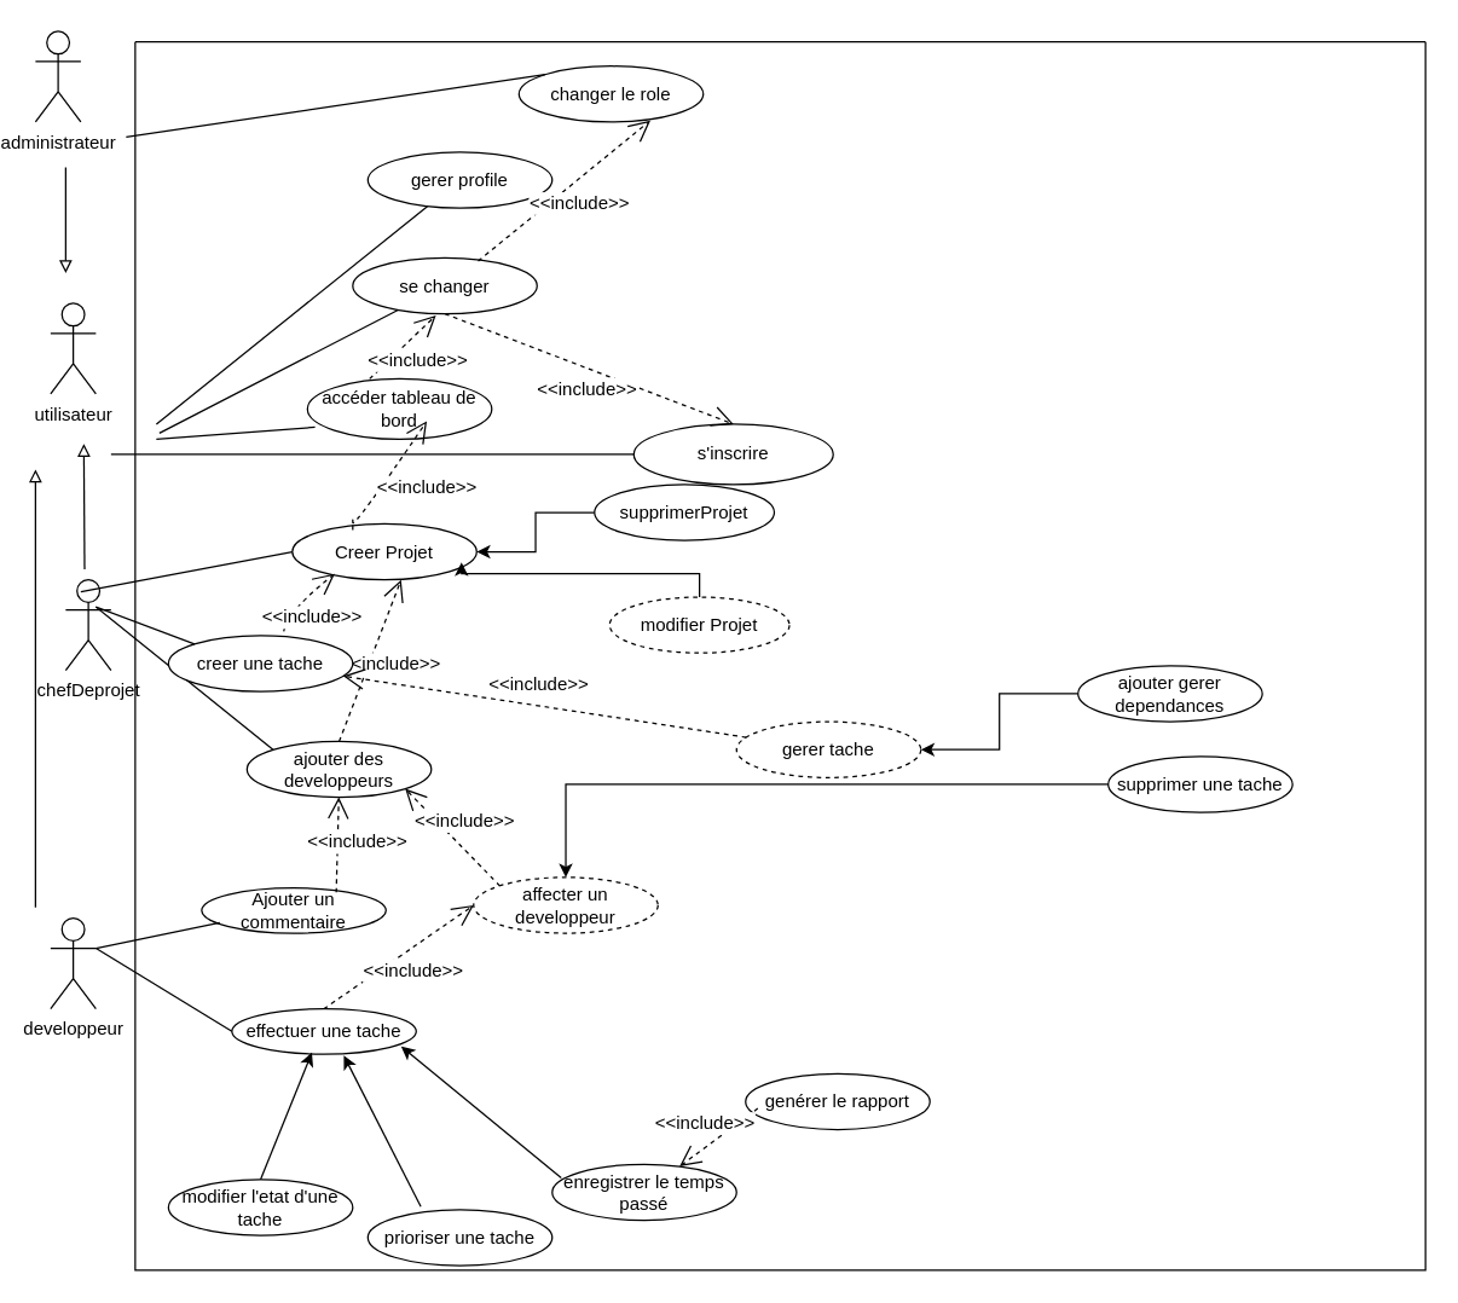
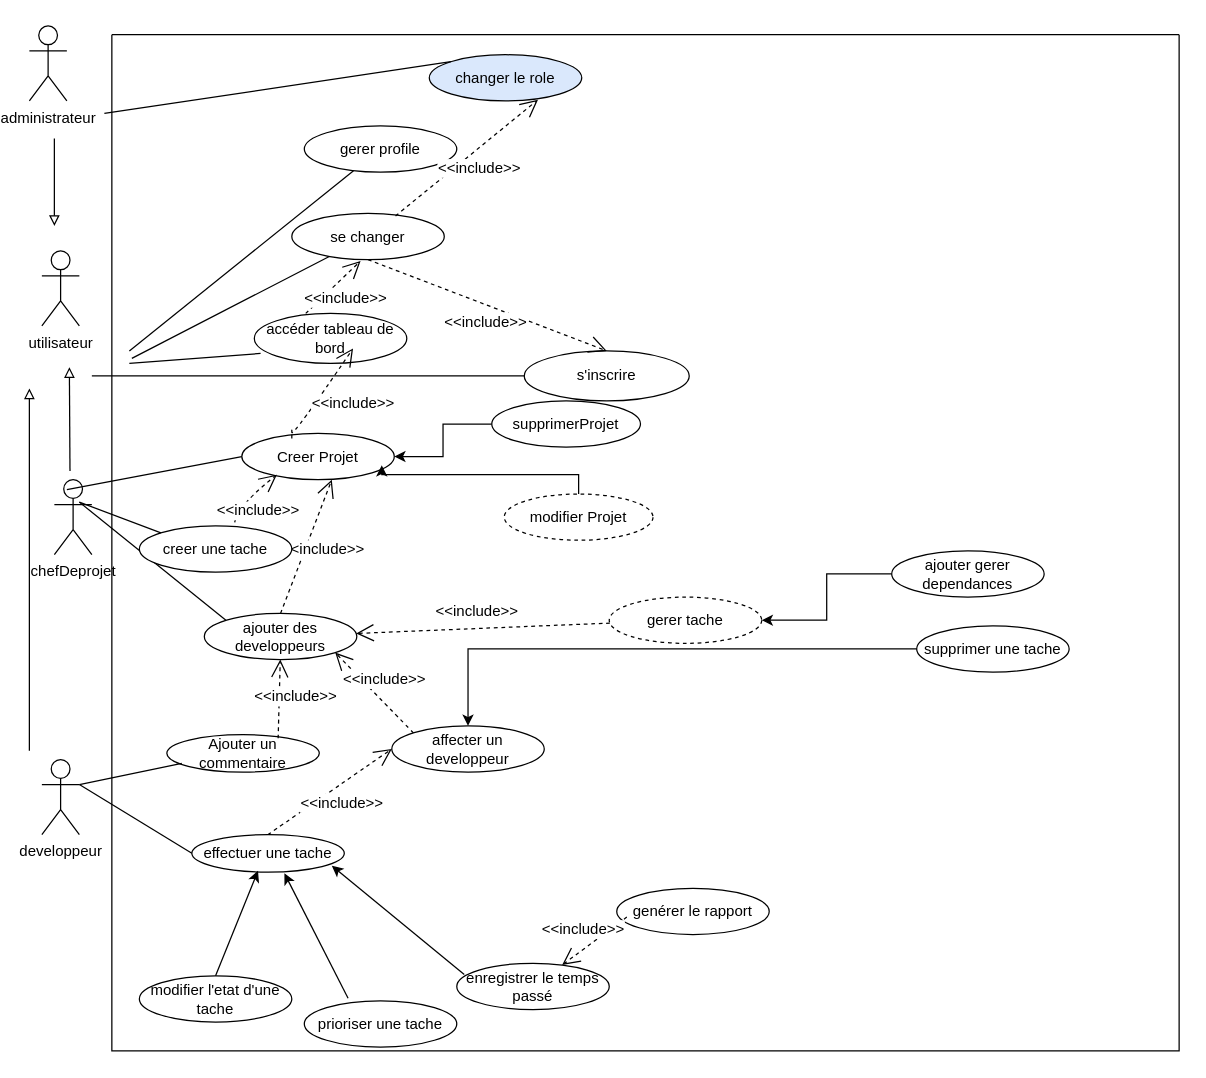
  <mxCell id="0" />
  <mxCell id="1" parent="0" />
  <mxCell id="2" value="utilisateur" style="shape=umlActor;verticalLabelPosition=bottom;verticalAlign=top;html=1;" parent="1" vertex="1"><mxGeometry x="30" y="200" width="30" height="60" as="geometry" /></mxCell>
  <mxCell id="3" value="chefDeprojet" style="shape=umlActor;verticalLabelPosition=bottom;verticalAlign=top;html=1;" parent="1" vertex="1"><mxGeometry x="40" y="383" width="30" height="60" as="geometry" /></mxCell>
  <mxCell id="4" value="gerer tache" style="ellipse;whiteSpace=wrap;html=1;dashed=1;" parent="1" vertex="1"><mxGeometry x="484" y="477" width="122" height="37" as="geometry" /></mxCell>
  <mxCell id="5" value="Creer Projet" style="ellipse;whiteSpace=wrap;html=1;" parent="1" vertex="1"><mxGeometry x="190" y="346" width="122" height="37" as="geometry" /></mxCell>
  <mxCell id="6" value="" style="endArrow=none;html=1;rounded=0;fontSize=12;startSize=8;endSize=8;curved=1;" parent="1" target="10" edge="1"><mxGeometry width="50" height="50" relative="1" as="geometry"><mxPoint x="102" y="286" as="sourcePoint" /><mxPoint x="256" y="233" as="targetPoint" /></mxGeometry></mxCell>
  <mxCell id="7" value="" style="endArrow=block;endFill=0;html=1;rounded=0;" parent="1" edge="1"><mxGeometry width="160" relative="1" as="geometry"><mxPoint x="52.5" y="376" as="sourcePoint" /><mxPoint x="52" y="293" as="targetPoint" /></mxGeometry></mxCell>
  <mxCell id="8" value="s'inscrire" style="ellipse;whiteSpace=wrap;html=1;" parent="1" vertex="1"><mxGeometry x="416" y="280" width="132" height="40" as="geometry" /></mxCell>
  <mxCell id="9" value="developpeur" style="shape=umlActor;verticalLabelPosition=bottom;verticalAlign=top;html=1;" parent="1" vertex="1"><mxGeometry x="30" y="607" width="30" height="60" as="geometry" /></mxCell>
  <mxCell id="10" value="se changer" style="ellipse;whiteSpace=wrap;html=1;" parent="1" vertex="1"><mxGeometry x="230" y="170" width="122" height="37" as="geometry" /></mxCell>
  <mxCell id="11" value="" style="endArrow=none;html=1;rounded=0;fontSize=12;startSize=8;endSize=8;curved=1;entryX=0;entryY=0.5;entryDx=0;entryDy=0;" parent="1" target="8" edge="1"><mxGeometry width="50" height="50" relative="1" as="geometry"><mxPoint x="70" y="300" as="sourcePoint" /><mxPoint x="303" y="213" as="targetPoint" /><Array as="points"><mxPoint x="80" y="300" /></Array></mxGeometry></mxCell>
  <mxCell id="12" value="&amp;lt;&amp;lt;include&amp;gt;&amp;gt;" style="endArrow=open;endSize=12;dashed=1;html=1;rounded=0;fontSize=12;curved=1;entryX=0.5;entryY=0;entryDx=0;entryDy=0;exitX=0.5;exitY=1;exitDx=0;exitDy=0;" parent="1" source="10" target="8" edge="1"><mxGeometry x="0.036" y="-13" width="160" relative="1" as="geometry"><mxPoint x="340" y="228" as="sourcePoint" /><mxPoint x="311" y="147" as="targetPoint" /><mxPoint as="offset" /></mxGeometry></mxCell>
  <mxCell id="13" value="gerer profile" style="ellipse;whiteSpace=wrap;html=1;" parent="1" vertex="1"><mxGeometry x="240" y="100" width="122" height="37" as="geometry" /></mxCell>
  <mxCell id="14" value="" style="endArrow=none;html=1;rounded=0;fontSize=12;startSize=8;endSize=8;curved=1;" parent="1" target="13" edge="1"><mxGeometry width="50" height="50" relative="1" as="geometry"><mxPoint x="100" y="280" as="sourcePoint" /><mxPoint x="310" y="201" as="targetPoint" /></mxGeometry></mxCell>
  <mxCell id="15" value="accéder tableau de bord" style="ellipse;whiteSpace=wrap;html=1;" parent="1" vertex="1"><mxGeometry x="200" y="250" width="122" height="40" as="geometry" /></mxCell>
  <mxCell id="16" value="" style="endArrow=none;html=1;rounded=0;fontSize=12;startSize=8;endSize=8;curved=1;entryX=0.041;entryY=0.8;entryDx=0;entryDy=0;entryPerimeter=0;" parent="1" target="15" edge="1"><mxGeometry width="50" height="50" relative="1" as="geometry"><mxPoint x="100" as="sourcePoint" y="290" /><mxPoint x="310" y="201" as="targetPoint" /></mxGeometry></mxCell>
  <mxCell id="17" value="&amp;lt;&amp;lt;include&amp;gt;&amp;gt;" style="endArrow=open;endSize=12;dashed=1;html=1;rounded=0;fontSize=12;curved=1;entryX=0.451;entryY=1.027;entryDx=0;entryDy=0;entryPerimeter=0;" parent="1" target="10" edge="1"><mxGeometry x="0.036" y="-13" width="160" relative="1" as="geometry"><mxPoint x="241.132" y="250.001" as="sourcePoint" /><mxPoint x="405" y="224.56" as="targetPoint" /><mxPoint as="offset" /></mxGeometry></mxCell>
  <mxCell id="18" value="" style="endArrow=none;html=1;rounded=0;fontSize=12;startSize=8;endSize=8;curved=1;entryX=0;entryY=0.5;entryDx=0;entryDy=0;" parent="1" target="5" edge="1"><mxGeometry width="50" height="50" relative="1" as="geometry"><mxPoint x="50" y="391" as="sourcePoint" /><mxPoint x="155" y="383" as="targetPoint" /><Array as="points" /></mxGeometry></mxCell>
  <mxCell id="19" value="&amp;lt;&amp;lt;include&amp;gt;&amp;gt;" style="endArrow=open;endSize=12;dashed=1;html=1;rounded=0;fontSize=12;curved=1;entryX=0.451;entryY=1.027;entryDx=0;entryDy=0;entryPerimeter=0;exitX=0.5;exitY=0;exitDx=0;exitDy=0;" parent="1" source="20" edge="1"><mxGeometry x="0.045" y="-13" width="160" relative="1" as="geometry"><mxPoint x="220" y="440" as="sourcePoint" /><mxPoint x="261.998" y="382.999" as="targetPoint" /><mxPoint as="offset" /></mxGeometry></mxCell>
  <mxCell id="20" value="ajouter des developpeurs" style="ellipse;whiteSpace=wrap;html=1;" parent="1" vertex="1"><mxGeometry x="160" y="490" width="122" height="37" as="geometry" /></mxCell>
  <mxCell id="21" value="&amp;lt;&amp;lt;include&amp;gt;&amp;gt;" style="endArrow=open;endSize=12;dashed=1;html=1;rounded=0;fontSize=12;curved=1;entryX=0.23;entryY=0.892;entryDx=0;entryDy=0;entryPerimeter=0;exitX=0.631;exitY=0.081;exitDx=0;exitDy=0;exitPerimeter=0;" parent="1" source="38" target="5" edge="1"><mxGeometry x="0.045" y="-13" width="160" relative="1" as="geometry"><mxPoint x="251" y="510" as="sourcePoint" /><mxPoint x="271.998" y="392.999" as="targetPoint" /><mxPoint as="offset" /><Array as="points"><mxPoint x="179" y="410" /></Array></mxGeometry></mxCell>
  <mxCell id="22" value="" style="endArrow=block;endFill=0;html=1;rounded=0;" parent="1" edge="1"><mxGeometry width="160" relative="1" as="geometry"><mxPoint x="20" y="600" as="sourcePoint" /><mxPoint x="20" y="310" as="targetPoint" /></mxGeometry></mxCell>
  <mxCell id="23" value="" style="endArrow=none;html=1;rounded=0;fontSize=12;startSize=8;endSize=8;curved=1;entryX=0;entryY=0;entryDx=0;entryDy=0;" parent="1" target="20" edge="1"><mxGeometry width="50" height="50" relative="1" as="geometry"><mxPoint x="60" y="401" as="sourcePoint" /><mxPoint x="195" y="375" as="targetPoint" /><Array as="points" /></mxGeometry></mxCell>
  <mxCell id="24" value="" style="edgeStyle=orthogonalEdgeStyle;rounded=0;orthogonalLoop=1;jettySize=auto;html=1;" parent="1" source="25" target="5" edge="1"><mxGeometry relative="1" as="geometry" /></mxCell>
  <mxCell id="25" value="supprimerProjet" style="ellipse;whiteSpace=wrap;html=1;" parent="1" vertex="1"><mxGeometry x="390" y="320" width="119" height="37" as="geometry" /></mxCell>
  <mxCell id="26" value="" style="edgeStyle=orthogonalEdgeStyle;rounded=0;orthogonalLoop=1;jettySize=auto;html=1;exitX=0.5;exitY=0;exitDx=0;exitDy=0;" parent="1" source="27" edge="1"><mxGeometry relative="1" as="geometry"><mxPoint x="525.5" y="383" as="sourcePoint" /><mxPoint x="302" y="371.5" as="targetPoint" /><Array as="points"><mxPoint x="460" y="379" /><mxPoint x="302" y="379" /></Array></mxGeometry></mxCell>
  <mxCell id="27" value="modifier Projet" style="ellipse;whiteSpace=wrap;html=1;dashed=1;" parent="1" vertex="1"><mxGeometry x="400" y="394.5" width="119" height="37" as="geometry" /></mxCell>
- <mxCell id="28" value="affecter un developpeur" style="ellipse;whiteSpace=wrap;html=1;dashed=1;" parent="1" vertex="1"><mxGeometry x="310" y="580" width="122" height="37" as="geometry" /></mxCell>
+ <mxCell id="28" value="affecter un developpeur" style="ellipse;whiteSpace=wrap;html=1;" parent="1" vertex="1"><mxGeometry x="310" y="580" width="122" height="37" as="geometry" /></mxCell>
  <mxCell id="29" value="effectuer une tache" style="ellipse;whiteSpace=wrap;html=1;" parent="1" vertex="1"><mxGeometry x="150" y="667" width="122" height="30" as="geometry" /></mxCell>
  <mxCell id="30" value="&amp;lt;&amp;lt;include&amp;gt;&amp;gt;" style="endArrow=open;endSize=12;dashed=1;html=1;rounded=0;fontSize=12;curved=1;entryX=0;entryY=0.5;entryDx=0;entryDy=0;exitX=0.5;exitY=0;exitDx=0;exitDy=0;" parent="1" source="29" target="28" edge="1"><mxGeometry x="0.045" y="-13" width="160" relative="1" as="geometry"><mxPoint x="250" y="630" as="sourcePoint" /><mxPoint x="136" y="517" as="targetPoint" /><mxPoint as="offset" /></mxGeometry></mxCell>
  <mxCell id="31" value="&amp;lt;&amp;lt;include&amp;gt;&amp;gt;" style="endArrow=open;endSize=12;dashed=1;html=1;rounded=0;fontSize=12;curved=1;exitX=0;exitY=0;exitDx=0;exitDy=0;entryX=1;entryY=1;entryDx=0;entryDy=0;" parent="1" source="28" target="20" edge="1"><mxGeometry x="0.045" y="-13" width="160" relative="1" as="geometry"><mxPoint x="290" y="580" as="sourcePoint" /><mxPoint x="320" y="580" as="targetPoint" /><mxPoint as="offset" /></mxGeometry></mxCell>
  <mxCell id="32" value="" style="edgeStyle=orthogonalEdgeStyle;rounded=0;orthogonalLoop=1;jettySize=auto;html=1;" parent="1" source="33" target="4" edge="1"><mxGeometry relative="1" as="geometry" /></mxCell>
  <mxCell id="33" value="ajouter gerer dependances " style="ellipse;whiteSpace=wrap;html=1;" parent="1" vertex="1"><mxGeometry x="710" y="440" width="122" height="37" as="geometry" /></mxCell>
  <mxCell id="34" value="prioriser une tache " style="ellipse;whiteSpace=wrap;html=1;" parent="1" vertex="1"><mxGeometry x="240" y="800" width="122" height="37" as="geometry" /></mxCell>
  <mxCell id="35" value="" style="endArrow=classic;html=1;rounded=0;entryX=0.607;entryY=1.033;entryDx=0;entryDy=0;exitX=0.287;exitY=-0.054;exitDx=0;exitDy=0;exitPerimeter=0;entryPerimeter=0;" parent="1" source="34" target="29" edge="1"><mxGeometry relative="1" as="geometry"><mxPoint x="210" y="700" as="sourcePoint" /><mxPoint x="211" y="650" as="targetPoint" /></mxGeometry></mxCell>
  <mxCell id="36" value="supprimer une tache " style="ellipse;whiteSpace=wrap;html=1;" parent="1" vertex="1"><mxGeometry x="730" y="500" width="122" height="37" as="geometry" /></mxCell>
  <mxCell id="37" value="" style="edgeStyle=orthogonalEdgeStyle;rounded=0;orthogonalLoop=1;jettySize=auto;html=1;" parent="1" source="36" target="28" edge="1"><mxGeometry relative="1" as="geometry"><mxPoint x="519" y="519" as="sourcePoint" /><mxPoint x="472" y="519" as="targetPoint" /></mxGeometry></mxCell>
  <mxCell id="38" value="creer une tache" style="ellipse;whiteSpace=wrap;html=1;" parent="1" vertex="1"><mxGeometry x="108" y="420" width="122" height="37" as="geometry" /></mxCell>
- <mxCell id="39" value="&amp;lt;&amp;lt;include&amp;gt;&amp;gt;" style="endArrow=open;endSize=12;dashed=1;html=1;rounded=0;fontSize=12;curved=1;" parent="1" source="4" target="38" edge="1"><mxGeometry x="0.045" y="-13" width="160" relative="1" as="geometry"><mxPoint x="251" y="510" as="sourcePoint" /><mxPoint x="271.998" y="392.999" as="targetPoint" /><mxPoint as="offset" /></mxGeometry></mxCell>
+ <mxCell id="39" value="&amp;lt;&amp;lt;include&amp;gt;&amp;gt;" style="endArrow=open;endSize=12;dashed=1;html=1;rounded=0;fontSize=12;curved=1;" parent="1" source="4" target="20" edge="1"><mxGeometry x="0.045" y="-13" width="160" relative="1" as="geometry"><mxPoint x="251" y="510" as="sourcePoint" /><mxPoint x="271.998" y="392.999" as="targetPoint" /><mxPoint as="offset" /></mxGeometry></mxCell>
  <mxCell id="40" value="" style="endArrow=none;html=1;rounded=0;fontSize=12;startSize=8;endSize=8;curved=1;entryX=0;entryY=0;entryDx=0;entryDy=0;" parent="1" target="38" edge="1"><mxGeometry width="50" height="50" relative="1" as="geometry"><mxPoint x="60" y="401" as="sourcePoint" /><mxPoint x="210" y="375" as="targetPoint" /><Array as="points" /></mxGeometry></mxCell>
  <mxCell id="41" value="&amp;lt;&amp;lt;include&amp;gt;&amp;gt;" style="endArrow=open;endSize=12;dashed=1;html=1;rounded=0;fontSize=12;curved=1;entryX=0.23;entryY=0.892;entryDx=0;entryDy=0;entryPerimeter=0;" parent="1" edge="1"><mxGeometry x="0.319" y="-25" width="160" relative="1" as="geometry"><mxPoint x="230" y="350" as="sourcePoint" /><mxPoint x="279" y="278" as="targetPoint" /><mxPoint as="offset" /><Array as="points"><mxPoint x="230" y="340" /><mxPoint x="230" y="350" /></Array></mxGeometry></mxCell>
  <mxCell id="42" value="modifier l'etat d'une tache" style="ellipse;whiteSpace=wrap;html=1;" parent="1" vertex="1"><mxGeometry x="108" y="780" width="122" height="37" as="geometry" /></mxCell>
  <mxCell id="43" value="" style="endArrow=classic;html=1;rounded=0;entryX=0.434;entryY=0.967;entryDx=0;entryDy=0;exitX=0.5;exitY=0;exitDx=0;exitDy=0;entryPerimeter=0;" parent="1" source="42" target="29" edge="1"><mxGeometry relative="1" as="geometry"><mxPoint x="339" y="688" as="sourcePoint" /><mxPoint x="227" y="653" as="targetPoint" /></mxGeometry></mxCell>
  <mxCell id="44" value="Ajouter un commentaire" style="ellipse;whiteSpace=wrap;html=1;" parent="1" vertex="1"><mxGeometry x="130" y="587" width="122" height="30" as="geometry" /></mxCell>
  <mxCell id="45" value="&amp;lt;&amp;lt;include&amp;gt;&amp;gt;" style="endArrow=open;endSize=12;dashed=1;html=1;rounded=0;fontSize=12;curved=1;exitX=0.73;exitY=0.1;exitDx=0;exitDy=0;exitPerimeter=0;" parent="1" source="44" target="20" edge="1"><mxGeometry x="0.045" y="-13" width="160" relative="1" as="geometry"><mxPoint x="367" y="623" as="sourcePoint" /><mxPoint x="295" y="541" as="targetPoint" /><mxPoint as="offset" /></mxGeometry></mxCell>
  <mxCell id="46" value="" style="endArrow=classic;html=1;rounded=0;entryX=0.918;entryY=0.833;entryDx=0;entryDy=0;entryPerimeter=0;exitX=0.049;exitY=0.243;exitDx=0;exitDy=0;exitPerimeter=0;" parent="1" source="47" target="29" edge="1"><mxGeometry relative="1" as="geometry"><mxPoint x="270" y="700" as="sourcePoint" /><mxPoint x="227" y="653" as="targetPoint" /><Array as="points" /></mxGeometry></mxCell>
  <mxCell id="47" value="&lt;div&gt;enregistrer le temps passé &lt;br&gt;&lt;/div&gt;" style="ellipse;whiteSpace=wrap;html=1;" parent="1" vertex="1"><mxGeometry x="362" y="770" width="122" height="37" as="geometry" /></mxCell>
  <mxCell id="48" value="genérer le rapport" style="ellipse;whiteSpace=wrap;html=1;" parent="1" vertex="1"><mxGeometry x="490" y="710" width="122" height="37" as="geometry" /></mxCell>
  <mxCell id="49" value="&amp;lt;&amp;lt;include&amp;gt;&amp;gt;" style="endArrow=open;endSize=12;dashed=1;html=1;rounded=0;fontSize=12;curved=1;exitX=0.066;exitY=0.622;exitDx=0;exitDy=0;exitPerimeter=0;" parent="1" source="48" target="47" edge="1"><mxGeometry x="0.045" y="-13" width="160" relative="1" as="geometry"><mxPoint x="260" y="640" as="sourcePoint" /><mxPoint x="410" y="539" as="targetPoint" /><mxPoint as="offset" /></mxGeometry></mxCell>
  <mxCell id="50" value="" style="endArrow=none;html=1;rounded=0;fontSize=12;startSize=8;endSize=8;curved=1;entryX=0.098;entryY=0.767;entryDx=0;entryDy=0;exitX=1;exitY=0.333;exitDx=0;exitDy=0;exitPerimeter=0;entryPerimeter=0;" parent="1" source="9" target="44" edge="1"><mxGeometry width="50" height="50" relative="1" as="geometry"><mxPoint x="80" y="421" as="sourcePoint" /><mxPoint x="150" y="647" as="targetPoint" /><Array as="points" /></mxGeometry></mxCell>
  <mxCell id="51" value="" style="endArrow=none;html=1;rounded=0;fontSize=12;startSize=8;endSize=8;curved=1;entryX=0;entryY=0.5;entryDx=0;entryDy=0;exitX=1;exitY=0.333;exitDx=0;exitDy=0;exitPerimeter=0;" parent="1" source="9" target="29" edge="1"><mxGeometry width="50" height="50" relative="1" as="geometry"><mxPoint x="70" y="637" as="sourcePoint" /><mxPoint x="152" y="620" as="targetPoint" /><Array as="points" /></mxGeometry></mxCell>
  <mxCell id="52" value="administrateur" style="shape=umlActor;verticalLabelPosition=bottom;verticalAlign=top;html=1;" vertex="1" parent="1"><mxGeometry x="20" y="20" width="30" height="60" as="geometry" /></mxCell>
  <mxCell id="53" value="" style="endArrow=block;endFill=0;html=1;rounded=0;" edge="1" parent="1"><mxGeometry width="160" relative="1" as="geometry"><mxPoint x="40" y="110" as="sourcePoint" /><mxPoint x="40" y="180" as="targetPoint" /></mxGeometry></mxCell>
- <mxCell id="54" value="changer le role" style="ellipse;whiteSpace=wrap;html=1;" vertex="1" parent="1"><mxGeometry x="340" y="43" width="122" height="37" as="geometry" /></mxCell>
+ <mxCell id="54" value="changer le role" style="ellipse;whiteSpace=wrap;html=1;fillColor=#dae8fc;" vertex="1" parent="1"><mxGeometry x="340" y="43" width="122" height="37" as="geometry" /></mxCell>
  <mxCell id="55" value="" style="endArrow=none;html=1;rounded=0;fontSize=12;startSize=8;endSize=8;curved=1;entryX=0;entryY=0;entryDx=0;entryDy=0;" edge="1" parent="1" target="54"><mxGeometry width="50" height="50" relative="1" as="geometry"><mxPoint x="80" y="90" as="sourcePoint" /><mxPoint x="289" y="146" as="targetPoint" /></mxGeometry></mxCell>
  <mxCell id="56" value="&amp;lt;&amp;lt;include&amp;gt;&amp;gt;" style="endArrow=open;endSize=12;dashed=1;html=1;rounded=0;fontSize=12;curved=1;exitX=0.615;exitY=0.054;exitDx=0;exitDy=0;exitPerimeter=0;entryX=0.713;entryY=0.973;entryDx=0;entryDy=0;entryPerimeter=0;" edge="1" parent="1" target="54"><mxGeometry x="0.036" y="-13" width="160" relative="1" as="geometry"><mxPoint x="313" y="171.998" as="sourcePoint" /><mxPoint x="440" y="90" as="targetPoint" /><mxPoint as="offset" /></mxGeometry></mxCell>
  <mxCell id="57" value="" style="swimlane;startSize=0;" vertex="1" parent="1"><mxGeometry x="86" y="27" width="854" height="813" as="geometry" /></mxCell>
